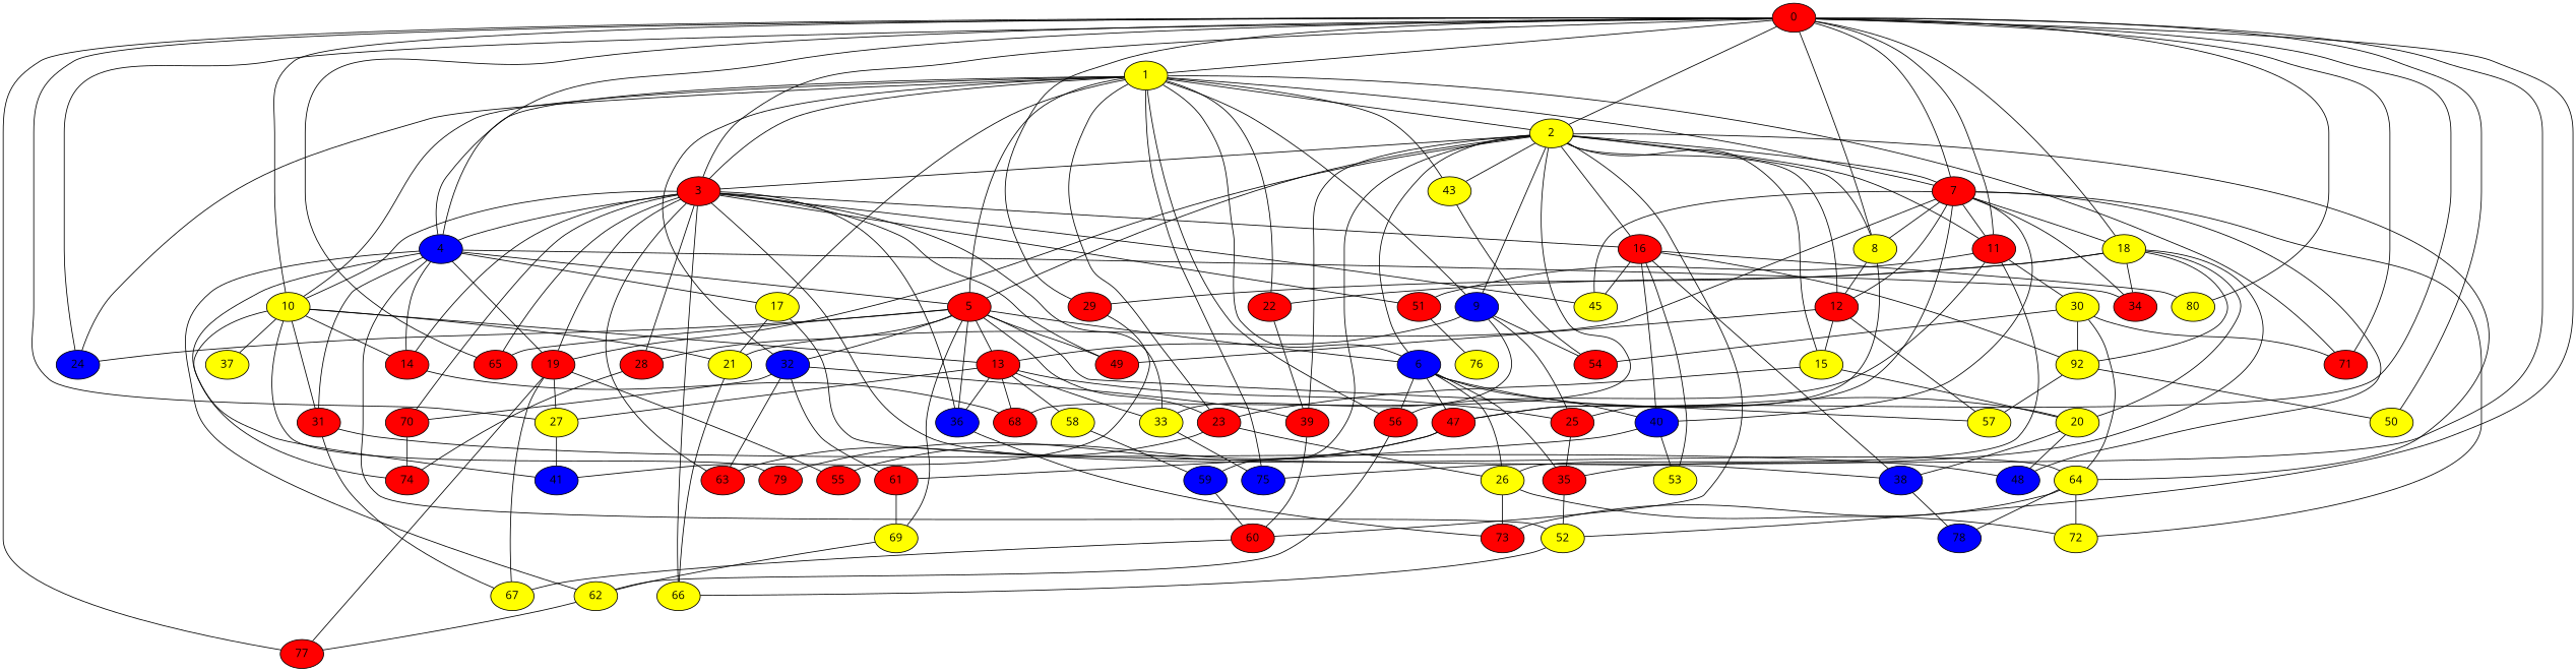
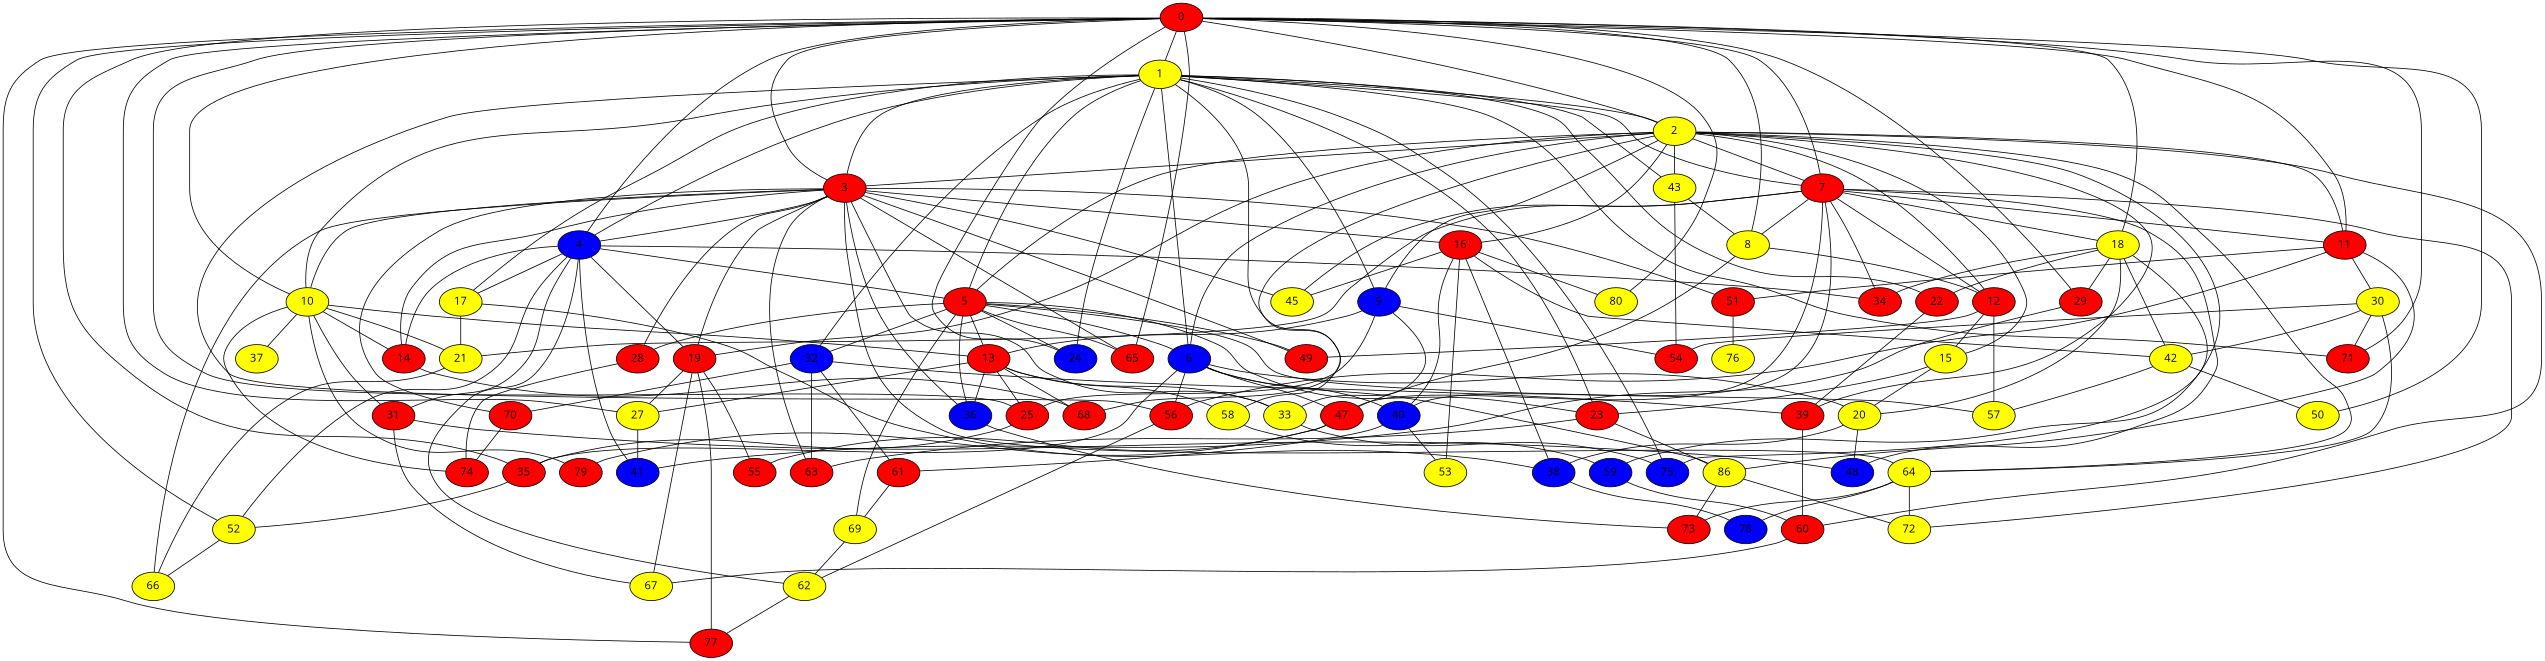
  graph {
    fontname="Open Sans"
    node [fillcolor=red fontname="Open Sans" style=filled]
    edge [fontname="Open Sans"]
    1 [fillcolor=yellow]
    0
    2 [fillcolor=yellow]
    3
    4 [fillcolor=blue]
    7
    8 [fillcolor=yellow]
    10 [fillcolor=yellow]
    11
    18 [fillcolor=yellow]
    24 [fillcolor=blue]
    25
    27 [fillcolor=yellow]
    29
    35
    50 [fillcolor=yellow]
    52 [fillcolor=yellow]
    65
    71
    77
    80 [fillcolor=yellow]
    5
    6 [fillcolor=blue]
    9 [fillcolor=blue]
    17 [fillcolor=yellow]
    22
    23
    32 [fillcolor=blue]
    43 [fillcolor=yellow]
    56
    58 [fillcolor=yellow]
    75 [fillcolor=blue]
    12
    15 [fillcolor=yellow]
    16
    19
    39
    59 [fillcolor=blue]
    60
    64 [fillcolor=yellow]
    68
    14
    28
    33 [fillcolor=yellow]
    36 [fillcolor=blue]
    45 [fillcolor=yellow]
    49
    51
    63
    66 [fillcolor=yellow]
    70
    31
    34
    41 [fillcolor=blue]
    62 [fillcolor=yellow]
    40 [fillcolor=blue]
    47
    21 [fillcolor=yellow]
    48 [fillcolor=blue]
    72 [fillcolor=yellow]
    13
    37 [fillcolor=yellow]
    74
    79
-   26 [fillcolor=yellow]
+   26 [fillcolor=yellow label=86]
    30 [fillcolor=yellow]
    20 [fillcolor=yellow]
-   42 [fillcolor=yellow label=92]
+   42 [fillcolor=yellow]
    57 [fillcolor=yellow]
    69 [fillcolor=yellow]
    54
    38 [fillcolor=blue]
    61
    53 [fillcolor=yellow]
    55
    67 [fillcolor=yellow]
    73
    78 [fillcolor=blue]
    76 [fillcolor=yellow]
    1 -- 2
    1 -- 3
    1 -- 4
    1 -- 7
    1 -- 10
    1 -- 24
    1 -- 71
    1 -- 5
    1 -- 6
    1 -- 9
    1 -- 17
    1 -- 22
    1 -- 23
    1 -- 32
    1 -- 43
    1 -- 56
+   1 -- 58
    1 -- 75
    0 -- 1
    0 -- 2
    0 -- 3
    0 -- 4
    0 -- 7
    0 -- 8
    0 -- 10
    0 -- 11
    0 -- 18
    0 -- 24
    0 -- 25
    0 -- 27
    0 -- 29
    0 -- 35
    0 -- 50
    0 -- 52
    0 -- 65
    0 -- 71
    0 -- 77
    0 -- 80
    2 -- 3
    2 -- 7
-   2 -- 8
+   43 -- 8
    2 -- 11
    2 -- 5
    2 -- 6
    2 -- 9
    2 -- 43
    2 -- 12
    2 -- 15
    2 -- 16
    2 -- 19
    2 -- 39
    2 -- 59
    2 -- 60
    2 -- 64
    2 -- 68
    3 -- 4
    3 -- 10
    3 -- 65
    3 -- 16
    3 -- 19
    3 -- 64
    3 -- 14
    3 -- 28
    3 -- 33
    3 -- 36
    3 -- 45
    3 -- 49
    3 -- 51
    3 -- 63
    3 -- 66
    3 -- 70
    4 -- 52
    4 -- 5
    4 -- 17
    4 -- 19
    4 -- 14
    4 -- 31
    4 -- 34
    4 -- 41
    4 -- 62
    7 -- 8
    7 -- 11
    7 -- 18
    7 -- 12
    7 -- 45
    7 -- 34
    7 -- 40
    7 -- 47
    7 -- 21
    7 -- 48
    7 -- 72
    8 -- 12
    8 -- 47
    10 -- 14
    10 -- 31
    10 -- 21
    10 -- 13
    10 -- 37
    10 -- 74
    10 -- 79
    11 -- 56
    11 -- 51
    11 -- 26
    11 -- 30
    18 -- 29
    18 -- 22
    18 -- 75
    18 -- 34
    18 -- 20
    18 -- 42
    25 -- 35
    27 -- 41
    29 -- 41
    35 -- 52
    52 -- 66
    5 -- 24
    5 -- 65
    5 -- 6
    5 -- 23
    5 -- 32
    5 -- 28
    5 -- 36
    5 -- 49
    5 -- 13
    5 -- 57
    5 -- 69
    6 -- 35
    6 -- 56
    6 -- 40
    6 -- 47
    6 -- 26
    6 -- 20
    9 -- 25
    9 -- 33
    9 -- 13
    9 -- 54
    17 -- 21
    17 -- 38
    22 -- 39
    23 -- 63
    23 -- 26
    32 -- 39
    32 -- 63
    32 -- 70
    32 -- 61
    43 -- 54
    56 -- 62
    58 -- 59
    12 -- 15
    12 -- 49
    12 -- 57
    15 -- 23
    15 -- 20
    16 -- 80
    16 -- 45
    16 -- 40
    16 -- 42
    16 -- 38
    16 -- 53
    19 -- 27
    19 -- 77
    19 -- 55
    19 -- 67
    39 -- 60
    59 -- 60
    60 -- 67
    64 -- 72
    64 -- 73
    64 -- 78
    14 -- 68
    28 -- 74
    33 -- 75
    36 -- 73
    51 -- 76
    70 -- 74
    31 -- 48
    31 -- 67
    62 -- 77
    40 -- 61
    40 -- 53
    47 -- 79
    47 -- 55
    21 -- 66
    13 -- 25
    13 -- 27
    13 -- 58
    13 -- 68
    13 -- 33
    13 -- 36
    26 -- 72
    26 -- 73
    30 -- 71
    30 -- 64
    30 -- 42
    30 -- 54
    20 -- 48
    20 -- 38
    42 -- 50
    42 -- 57
    69 -- 62
    38 -- 78
    61 -- 69
  }
